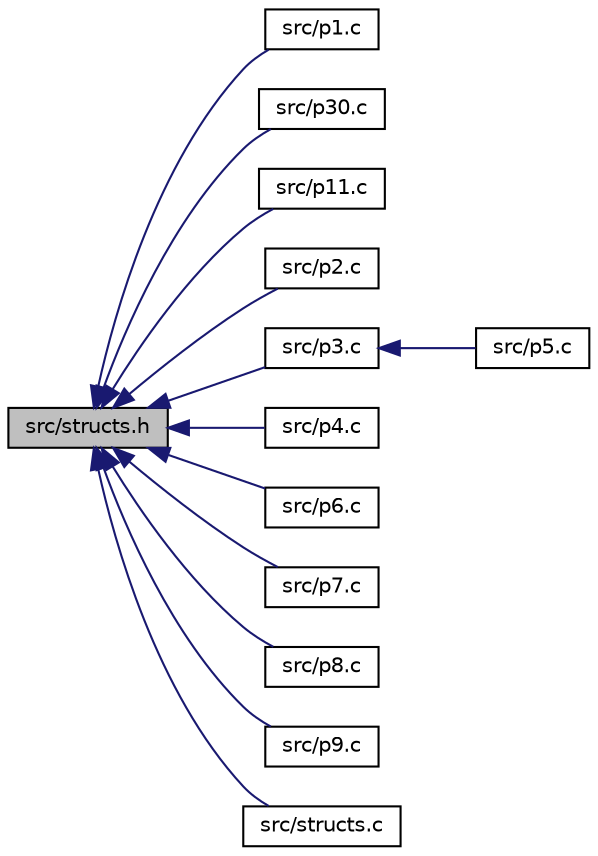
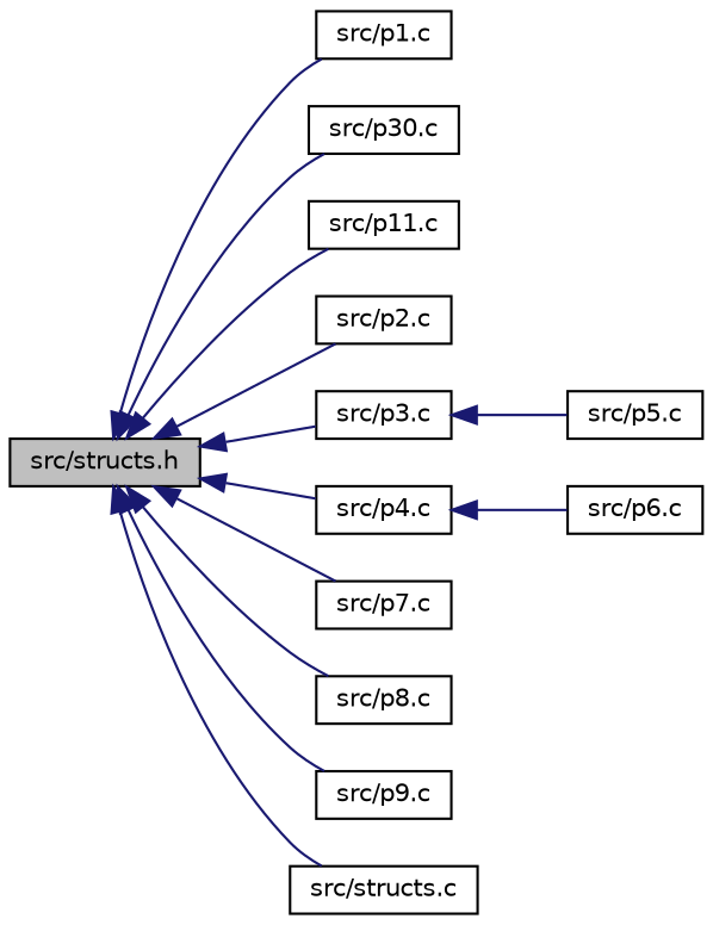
  digraph {
    rankdir=LR
    node [color=black fillcolor=white fontname=Helvetica fontsize=10 shape=record style=filled]
    edge [color=midnightblue dir=back fontname=Helvetica fontsize=10 labelfontname=Helvetica labelfontsize=10 style=solid]
    n1 [fillcolor=grey75 fontcolor=black height=0.2 label="src/structs.h" width=0.4]
    n2 [height=0.2 label="src/p1.c" width=0.4]
    n3 [height=0.2 label="src/p30.c" width=0.4]
    n4 [height=0.2 label="src/p11.c" width=0.4]
    n5 [height=0.2 label="src/p2.c" width=0.4]
    n6 [height=0.2 label="src/p3.c" width=0.4]
    n7 [height=0.2 label="src/p4.c" width=0.4]
    n8 [height=0.2 label="src/p6.c" width=0.4]
    n9 [height=0.2 label="src/p7.c" width=0.4]
    n10 [height=0.2 label="src/p8.c" width=0.4]
    n11 [height=0.2 label="src/p9.c" width=0.4]
    n12 [height=0.2 label="src/structs.c" width=0.4]
    n13 [height=0.2 label="src/p5.c" width=0.4]
    n1 -> n2
    n1 -> n3
    n1 -> n4
    n1 -> n5
    n1 -> n6
    n1 -> n7
-   n1 -> n8
+   n7 -> n8
    n1 -> n9
    n1 -> n10
    n1 -> n11
    n1 -> n12
    n6 -> n13
  }
